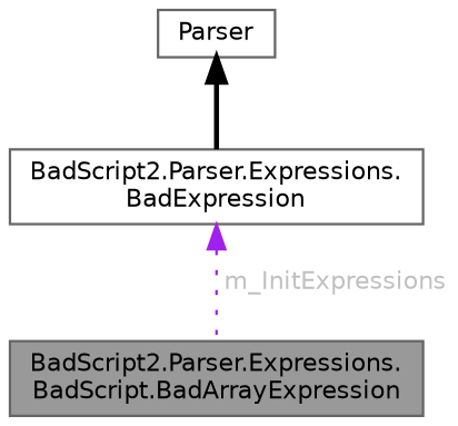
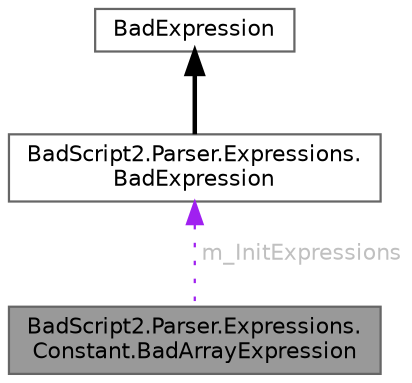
  digraph {
    node [color=gray40 fillcolor=white fontname=Helvetica fontsize=10 shape=box style=filled]
    edge [dir=back fontname=Helvetica fontsize=10 labelfontname=Helvetica labelfontsize=10]
-   n1 [fillcolor=grey60 fontcolor=black height=0.2 label="BadScript2.Parser.Expressions.\lBadScript.BadArrayExpression" width=0.4]
-   n2 [height=0.2 label=Parser width=0.4]
+   n1 [fillcolor=grey60 fontcolor=black height=0.2 label="BadScript2.Parser.Expressions.\lConstant.BadArrayExpression" width=0.4]
+   n2 [height=0.2 label=BadExpression width=0.4]
    n3 [height=0.2 label="BadScript2.Parser.Expressions.\lBadExpression" width=0.4]
    n2 -> n3 [color=black style=bold]
    n3 -> n1 [color=purple fontcolor=grey label=" m_InitExpressions" style=dotted]
  }
